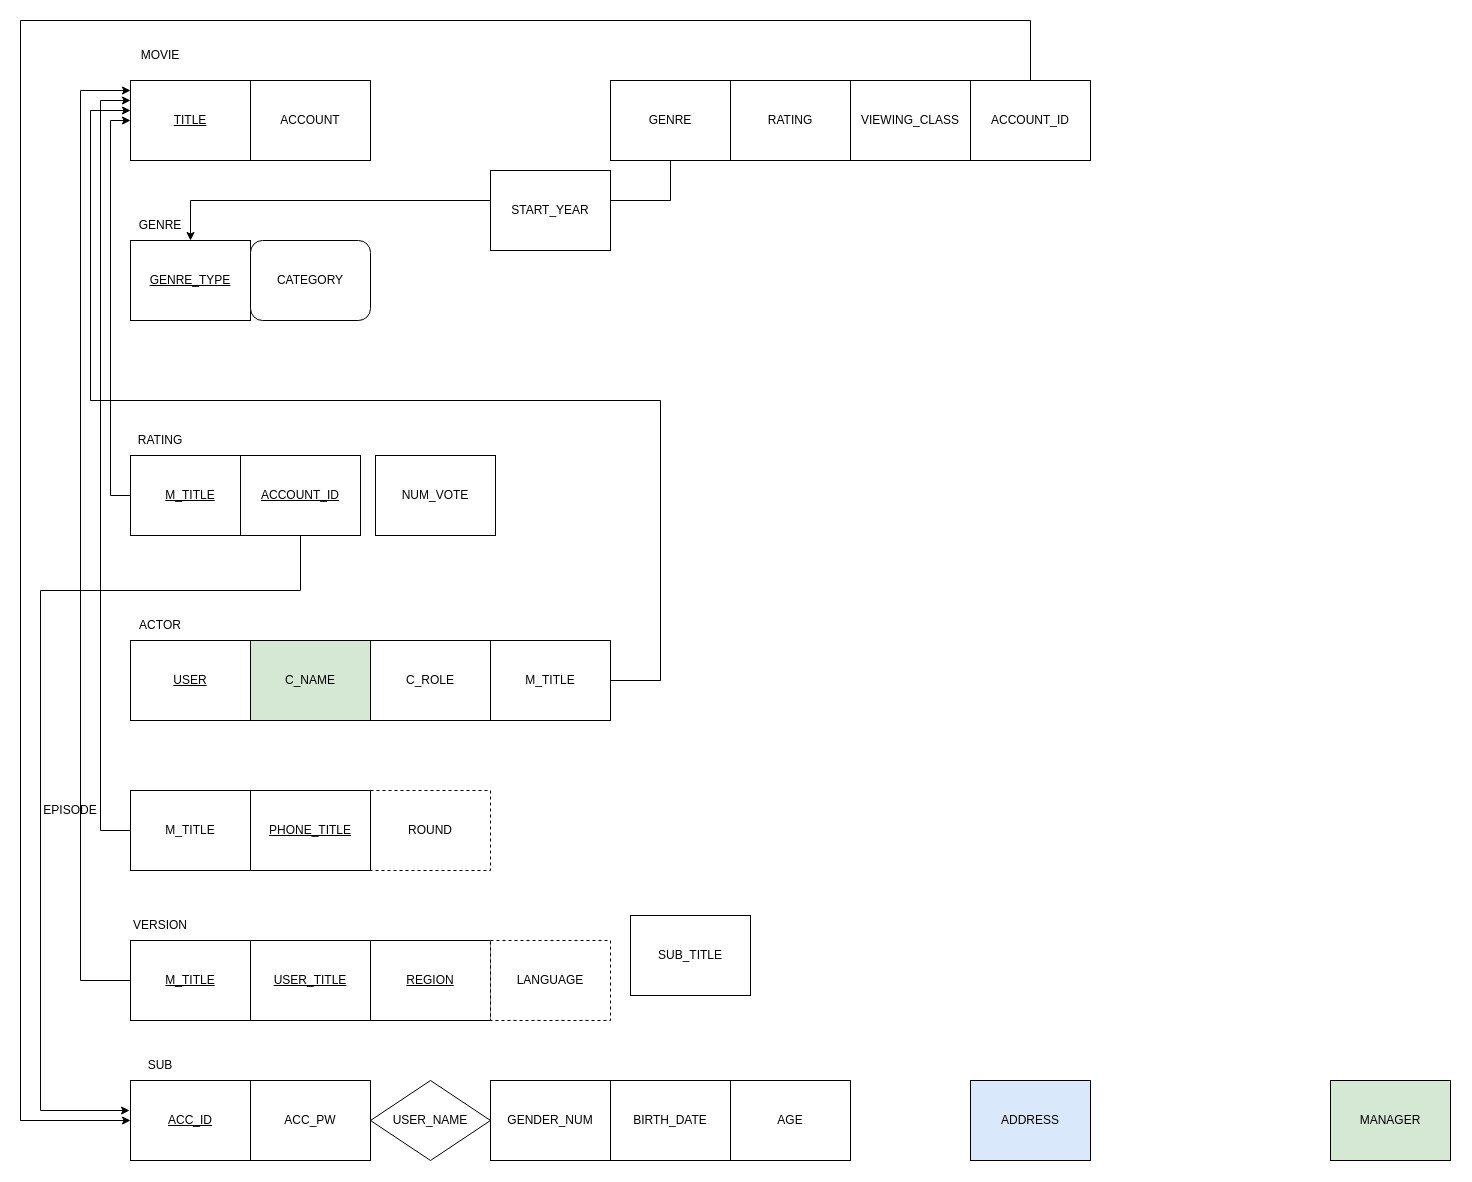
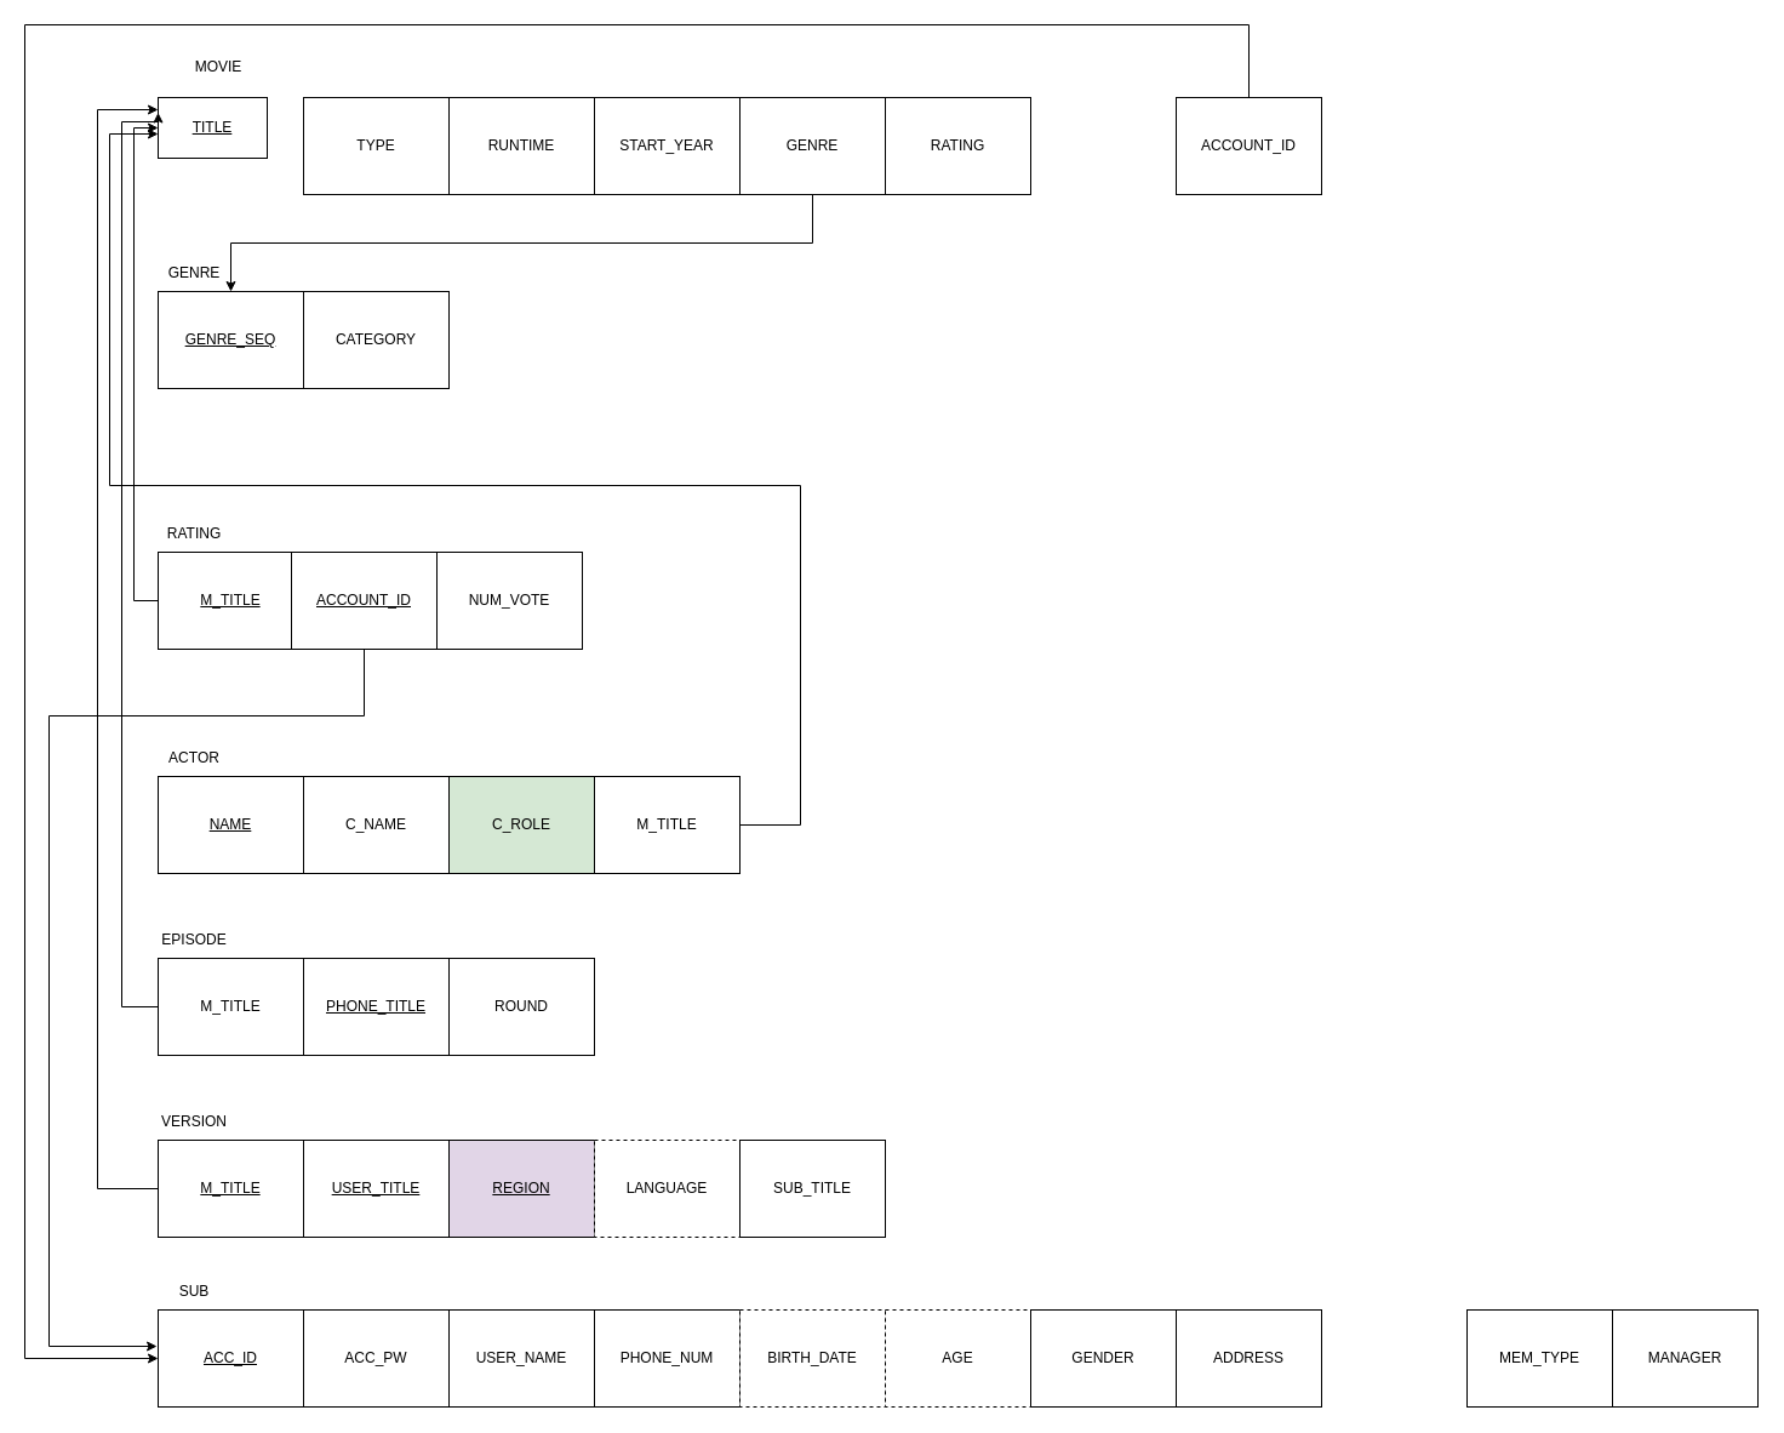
  <mxCell id="0" />
  <mxCell id="1" parent="0" />
  <mxCell id="2" value="RATING" style="rounded=0;whiteSpace=wrap;html=1;" parent="1" vertex="1"><mxGeometry x="730" y="80" width="120" height="80" as="geometry" /></mxCell>
  <mxCell id="3" style="edgeStyle=orthogonalEdgeStyle;rounded=0;orthogonalLoop=1;jettySize=auto;html=1;exitX=0.5;exitY=1;exitDx=0;exitDy=0;" parent="1" source="4" target="14" edge="1"><mxGeometry relative="1" as="geometry" /></mxCell>
  <mxCell id="4" value="GENRE" style="rounded=0;whiteSpace=wrap;html=1;" parent="1" vertex="1"><mxGeometry x="610" y="80" width="120" height="80" as="geometry" /></mxCell>
- <mxCell id="5" value="START_YEAR" style="rounded=0;whiteSpace=wrap;html=1;" parent="1" vertex="1"><mxGeometry x="490" y="170" width="120" height="80" as="geometry" /></mxCell>
- <mxCell id="6" value="TITLE" style="rounded=0;whiteSpace=wrap;html=1;fontStyle=4" parent="1" vertex="1"><mxGeometry x="130" y="80" width="120" height="80" as="geometry" /></mxCell>
- <mxCell id="7" value="ACCOUNT" style="rounded=0;whiteSpace=wrap;html=1;" parent="1" vertex="1"><mxGeometry x="250" y="80" width="120" height="80" as="geometry" /></mxCell>
- <mxCell id="9" value="MOVIE" style="text;html=1;strokeColor=none;fillColor=none;align=center;verticalAlign=middle;whiteSpace=wrap;rounded=0;" parent="1" vertex="1"><mxGeometry x="130" y="40" width="60" height="30" as="geometry" /></mxCell>
+ <mxCell id="5" value="START_YEAR" style="rounded=0;whiteSpace=wrap;html=1;" parent="1" vertex="1"><mxGeometry x="490" y="80" width="120" height="80" as="geometry" /></mxCell>
+ <mxCell id="6" value="TITLE" style="rounded=0;whiteSpace=wrap;html=1;fontStyle=4" parent="1" vertex="1"><mxGeometry x="130" y="80" width="90" height="50" as="geometry" /></mxCell>
+ <mxCell id="7" value="TYPE" style="rounded=0;whiteSpace=wrap;html=1;" parent="1" vertex="1"><mxGeometry x="250" y="80" width="120" height="80" as="geometry" /></mxCell>
+ <mxCell id="8" value="RUNTIME" style="rounded=0;whiteSpace=wrap;html=1;" parent="1" vertex="1"><mxGeometry x="370" y="80" width="120" height="80" as="geometry" /></mxCell>
+ <mxCell id="9" value="MOVIE" style="text;html=1;strokeColor=none;fillColor=none;align=center;verticalAlign=middle;whiteSpace=wrap;rounded=0;" parent="1" vertex="1"><mxGeometry x="150" y="40" width="60" height="30" as="geometry" /></mxCell>
  <mxCell id="10" style="edgeStyle=orthogonalEdgeStyle;rounded=0;orthogonalLoop=1;jettySize=auto;html=1;exitX=0;exitY=0.5;exitDx=0;exitDy=0;entryX=0;entryY=0.5;entryDx=0;entryDy=0;fontSize=20;" parent="1" source="11" target="6" edge="1"><mxGeometry relative="1" as="geometry" /></mxCell>
  <mxCell id="11" value="M_TITLE" style="rounded=0;whiteSpace=wrap;html=1;fontStyle=4" parent="1" vertex="1"><mxGeometry x="130" y="455" width="120" height="80" as="geometry" /></mxCell>
- <mxCell id="12" value="NUM_VOTE" style="rounded=0;whiteSpace=wrap;html=1;" parent="1" vertex="1"><mxGeometry x="375" y="455" width="120" height="80" as="geometry" /></mxCell>
+ <mxCell id="12" value="NUM_VOTE" style="rounded=0;whiteSpace=wrap;html=1;" parent="1" vertex="1"><mxGeometry x="360" y="455" width="120" height="80" as="geometry" /></mxCell>
  <mxCell id="13" value="RATING" style="text;html=1;strokeColor=none;fillColor=none;align=center;verticalAlign=middle;whiteSpace=wrap;rounded=0;" parent="1" vertex="1"><mxGeometry x="130" y="425" width="60" height="30" as="geometry" /></mxCell>
- <mxCell id="14" value="GENRE_TYPE" style="rounded=0;whiteSpace=wrap;html=1;fontStyle=4" parent="1" vertex="1"><mxGeometry x="130" y="240" width="120" height="80" as="geometry" /></mxCell>
+ <mxCell id="14" value="GENRE_SEQ" style="rounded=0;whiteSpace=wrap;html=1;fontStyle=4" parent="1" vertex="1"><mxGeometry x="130" y="240" width="120" height="80" as="geometry" /></mxCell>
  <mxCell id="15" value="GENRE" style="text;html=1;strokeColor=none;fillColor=none;align=center;verticalAlign=middle;whiteSpace=wrap;rounded=0;" parent="1" vertex="1"><mxGeometry x="130" y="210" width="60" height="30" as="geometry" /></mxCell>
- <mxCell id="16" value="USER" style="rounded=0;whiteSpace=wrap;html=1;fontStyle=4" parent="1" vertex="1"><mxGeometry x="130" y="640" width="120" height="80" as="geometry" /></mxCell>
- <mxCell id="17" value="C_NAME" style="rounded=0;whiteSpace=wrap;html=1;fillColor=#d5e8d4;" parent="1" vertex="1"><mxGeometry x="250" y="640" width="120" height="80" as="geometry" /></mxCell>
+ <mxCell id="16" value="NAME" style="rounded=0;whiteSpace=wrap;html=1;fontStyle=4" parent="1" vertex="1"><mxGeometry x="130" y="640" width="120" height="80" as="geometry" /></mxCell>
+ <mxCell id="17" value="C_NAME" style="rounded=0;whiteSpace=wrap;html=1;" parent="1" vertex="1"><mxGeometry x="250" y="640" width="120" height="80" as="geometry" /></mxCell>
  <mxCell id="18" value="ACTOR" style="text;html=1;strokeColor=none;fillColor=none;align=center;verticalAlign=middle;whiteSpace=wrap;rounded=0;" parent="1" vertex="1"><mxGeometry x="130" y="610" width="60" height="30" as="geometry" /></mxCell>
- <mxCell id="19" value="VIEWING_CLASS" style="rounded=0;whiteSpace=wrap;html=1;" parent="1" vertex="1"><mxGeometry x="850" y="80" width="120" height="80" as="geometry" /></mxCell>
  <mxCell id="20" style="edgeStyle=orthogonalEdgeStyle;rounded=0;orthogonalLoop=1;jettySize=auto;html=1;exitX=0;exitY=0.5;exitDx=0;exitDy=0;entryX=0;entryY=0.25;entryDx=0;entryDy=0;fontSize=12;" parent="1" source="21" target="6" edge="1"><mxGeometry relative="1" as="geometry"><Array as="points"><mxPoint x="100" y="830" /><mxPoint x="100" y="100" /></Array></mxGeometry></mxCell>
  <mxCell id="21" value="M_TITLE" style="rounded=0;whiteSpace=wrap;html=1;fontStyle=0" parent="1" vertex="1"><mxGeometry x="130" y="790" width="120" height="80" as="geometry" /></mxCell>
- <mxCell id="22" value="EPISODE" style="text;html=1;strokeColor=none;fillColor=none;align=center;verticalAlign=middle;whiteSpace=wrap;rounded=0;" parent="1" vertex="1"><mxGeometry x="40" y="795" width="60" height="30" as="geometry" /></mxCell>
- <mxCell id="23" value="ROUND" style="rounded=0;whiteSpace=wrap;html=1;dashed=1;" parent="1" vertex="1"><mxGeometry x="370" y="790" width="120" height="80" as="geometry" /></mxCell>
+ <mxCell id="22" value="EPISODE" style="text;html=1;strokeColor=none;fillColor=none;align=center;verticalAlign=middle;whiteSpace=wrap;rounded=0;" parent="1" vertex="1"><mxGeometry x="130" y="760" width="60" height="30" as="geometry" /></mxCell>
+ <mxCell id="23" value="ROUND" style="rounded=0;whiteSpace=wrap;html=1;" parent="1" vertex="1"><mxGeometry x="370" y="790" width="120" height="80" as="geometry" /></mxCell>
  <mxCell id="24" value="PHONE_TITLE" style="rounded=0;whiteSpace=wrap;html=1;fontStyle=4" parent="1" vertex="1"><mxGeometry x="250" y="790" width="120" height="80" as="geometry" /></mxCell>
  <mxCell id="25" style="edgeStyle=orthogonalEdgeStyle;rounded=0;orthogonalLoop=1;jettySize=auto;html=1;exitX=0;exitY=0.5;exitDx=0;exitDy=0;fontSize=12;" parent="1" source="26" target="6" edge="1"><mxGeometry relative="1" as="geometry"><Array as="points"><mxPoint x="80" y="980" /><mxPoint x="80" y="90" /></Array></mxGeometry></mxCell>
  <mxCell id="26" value="M_TITLE" style="rounded=0;whiteSpace=wrap;html=1;fontStyle=4" parent="1" vertex="1"><mxGeometry x="130" y="940" width="120" height="80" as="geometry" /></mxCell>
- <mxCell id="27" value="REGION" style="rounded=0;whiteSpace=wrap;html=1;fontStyle=4" parent="1" vertex="1"><mxGeometry x="370" y="940" width="120" height="80" as="geometry" /></mxCell>
+ <mxCell id="27" value="REGION" style="rounded=0;whiteSpace=wrap;html=1;fontStyle=4;fillColor=#e1d5e7;" parent="1" vertex="1"><mxGeometry x="370" y="940" width="120" height="80" as="geometry" /></mxCell>
  <mxCell id="28" value="VERSION" style="text;html=1;strokeColor=none;fillColor=none;align=center;verticalAlign=middle;whiteSpace=wrap;rounded=0;" parent="1" vertex="1"><mxGeometry x="130" y="910" width="60" height="30" as="geometry" /></mxCell>
  <mxCell id="29" value="LANGUAGE" style="rounded=0;whiteSpace=wrap;html=1;dashed=1;" parent="1" vertex="1"><mxGeometry x="490" y="940" width="120" height="80" as="geometry" /></mxCell>
- <mxCell id="30" value="SUB_TITLE" style="rounded=0;whiteSpace=wrap;html=1;" parent="1" vertex="1"><mxGeometry x="630" y="915" width="120" height="80" as="geometry" /></mxCell>
- <mxCell id="31" value="C_ROLE" style="rounded=0;whiteSpace=wrap;html=1;" parent="1" vertex="1"><mxGeometry x="370" y="640" width="120" height="80" as="geometry" /></mxCell>
+ <mxCell id="30" value="SUB_TITLE" style="rounded=0;whiteSpace=wrap;html=1;" parent="1" vertex="1"><mxGeometry x="610" y="940" width="120" height="80" as="geometry" /></mxCell>
+ <mxCell id="31" value="C_ROLE" style="rounded=0;whiteSpace=wrap;html=1;fillColor=#d5e8d4;" parent="1" vertex="1"><mxGeometry x="370" y="640" width="120" height="80" as="geometry" /></mxCell>
  <mxCell id="32" style="edgeStyle=orthogonalEdgeStyle;rounded=0;orthogonalLoop=1;jettySize=auto;html=1;" parent="1" source="33" target="6" edge="1"><mxGeometry relative="1" as="geometry"><Array as="points"><mxPoint x="660" y="680" /><mxPoint x="660" y="400" /><mxPoint y="400" x="90" /><mxPoint y="110" x="90" /></Array></mxGeometry></mxCell>
  <mxCell id="33" value="M_TITLE" style="rounded=0;whiteSpace=wrap;html=1;fontStyle=0" parent="1" vertex="1"><mxGeometry x="490" y="640" width="120" height="80" as="geometry" /></mxCell>
  <mxCell id="34" value="ACC_ID" style="rounded=0;whiteSpace=wrap;html=1;fontStyle=4" parent="1" vertex="1"><mxGeometry x="130" y="1080" width="120" height="80" as="geometry" /></mxCell>
  <mxCell id="35" value="ACC_PW" style="rounded=0;whiteSpace=wrap;html=1;fontStyle=0" parent="1" vertex="1"><mxGeometry x="250" y="1080" width="120" height="80" as="geometry" /></mxCell>
- <mxCell id="36" value="USER_NAME" style="rhombus;whiteSpace=wrap;html=1;" parent="1" vertex="1"><mxGeometry x="370" y="1080" width="120" height="80" as="geometry" /></mxCell>
+ <mxCell id="36" value="USER_NAME" style="rounded=0;whiteSpace=wrap;html=1;" parent="1" vertex="1"><mxGeometry x="370" y="1080" width="120" height="80" as="geometry" /></mxCell>
  <mxCell id="37" value="SUB" style="text;html=1;strokeColor=none;fillColor=none;align=center;verticalAlign=middle;whiteSpace=wrap;rounded=0;" parent="1" vertex="1"><mxGeometry x="130" y="1050" width="60" height="30" as="geometry" /></mxCell>
- <mxCell id="38" value="GENDER_NUM" style="rounded=0;whiteSpace=wrap;html=1;" parent="1" vertex="1"><mxGeometry x="490" y="1080" width="120" height="80" as="geometry" /></mxCell>
- <mxCell id="39" value="BIRTH_DATE" style="rounded=0;whiteSpace=wrap;html=1;" parent="1" vertex="1"><mxGeometry x="610" y="1080" width="120" height="80" as="geometry" /></mxCell>
- <mxCell id="40" value="AGE" style="rounded=0;whiteSpace=wrap;html=1;" parent="1" vertex="1"><mxGeometry x="730" y="1080" width="120" height="80" as="geometry" /></mxCell>
+ <mxCell id="38" value="PHONE_NUM" style="rounded=0;whiteSpace=wrap;html=1;" parent="1" vertex="1"><mxGeometry x="490" y="1080" width="120" height="80" as="geometry" /></mxCell>
+ <mxCell id="39" value="BIRTH_DATE" style="rounded=0;whiteSpace=wrap;html=1;dashed=1;" parent="1" vertex="1"><mxGeometry x="610" y="1080" width="120" height="80" as="geometry" /></mxCell>
+ <mxCell id="40" value="AGE" style="rounded=0;whiteSpace=wrap;html=1;dashed=1;" parent="1" vertex="1"><mxGeometry x="730" y="1080" width="120" height="80" as="geometry" /></mxCell>
+ <mxCell id="41" value="MEM_TYPE" style="rounded=0;whiteSpace=wrap;html=1;" parent="1" vertex="1"><mxGeometry x="1210" y="1080" width="120" height="80" as="geometry" /></mxCell>
+ <mxCell id="42" value="GENDER" style="rounded=0;whiteSpace=wrap;html=1;" parent="1" vertex="1"><mxGeometry x="850" y="1080" width="120" height="80" as="geometry" /></mxCell>
  <mxCell id="43" style="edgeStyle=orthogonalEdgeStyle;rounded=0;orthogonalLoop=1;jettySize=auto;html=1;exitX=0.5;exitY=1;exitDx=0;exitDy=0;entryX=-0.008;entryY=0.375;entryDx=0;entryDy=0;entryPerimeter=0;" parent="1" source="44" target="34" edge="1"><mxGeometry relative="1" as="geometry"><Array as="points"><mxPoint x="300" y="590" /><mxPoint x="40" y="590" /><mxPoint x="40" y="1110" /></Array></mxGeometry></mxCell>
  <mxCell id="44" value="ACCOUNT_ID" style="rounded=0;whiteSpace=wrap;html=1;fontStyle=4" parent="1" vertex="1"><mxGeometry x="240" y="455" width="120" height="80" as="geometry" /></mxCell>
- <mxCell id="45" value="CATEGORY" style="whiteSpace=wrap;html=1;fontStyle=0;rounded=1;" parent="1" vertex="1"><mxGeometry x="250" y="240" width="120" height="80" as="geometry" /></mxCell>
- <mxCell id="46" value="MANAGER" style="rounded=0;whiteSpace=wrap;html=1;fillColor=#d5e8d4;" parent="1" vertex="1"><mxGeometry x="1330" y="1080" width="120" height="80" as="geometry" /></mxCell>
+ <mxCell id="45" value="CATEGORY" style="rounded=0;whiteSpace=wrap;html=1;fontStyle=0;" parent="1" vertex="1"><mxGeometry x="250" y="240" width="120" height="80" as="geometry" /></mxCell>
+ <mxCell id="46" value="MANAGER" style="rounded=0;whiteSpace=wrap;html=1;" parent="1" vertex="1"><mxGeometry x="1330" y="1080" width="120" height="80" as="geometry" /></mxCell>
  <mxCell id="47" value="USER_TITLE" style="rounded=0;whiteSpace=wrap;html=1;fontStyle=4" parent="1" vertex="1"><mxGeometry x="250" y="940" width="120" height="80" as="geometry" /></mxCell>
  <mxCell id="48" style="edgeStyle=orthogonalEdgeStyle;rounded=0;orthogonalLoop=1;jettySize=auto;html=1;" parent="1" source="49" target="34" edge="1"><mxGeometry relative="1" as="geometry"><Array as="points"><mxPoint x="1030" y="20" /><mxPoint x="20" y="20" /><mxPoint x="20" y="1120" /></Array></mxGeometry></mxCell>
  <mxCell id="49" value="ACCOUNT_ID" style="rounded=0;whiteSpace=wrap;html=1;" parent="1" vertex="1"><mxGeometry x="970" y="80" width="120" height="80" as="geometry" /></mxCell>
- <mxCell id="50" value="ADDRESS" style="rounded=0;whiteSpace=wrap;html=1;fillColor=#dae8fc;" parent="1" vertex="1"><mxGeometry x="970" y="1080" width="120" height="80" as="geometry" /></mxCell>
+ <mxCell id="50" value="ADDRESS" style="rounded=0;whiteSpace=wrap;html=1;" parent="1" vertex="1"><mxGeometry x="970" y="1080" width="120" height="80" as="geometry" /></mxCell>
